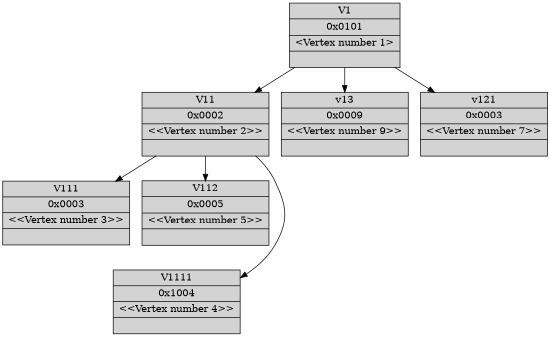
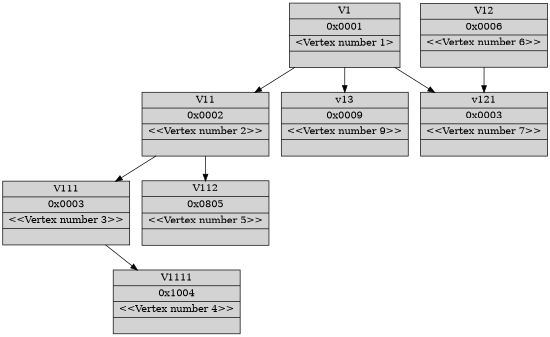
  digraph {
    node [fillcolor=lightgrey shape=record style=filled]
    edge [color=black constraint=true style=solid weight=100]
-   n1 [label="{ V1| 0x0101| &lt;Vertex&nbsp;number&nbsp;1&gt;| }"]
+   n1 [label="{ V1| 0x0001| &lt;Vertex&nbsp;number&nbsp;1&gt;| }"]
    n2 [label="{ V11| 0x0002| &lt;&lt;Vertex&nbsp;number&nbsp;2&gt;&gt;| }"]
    n3 [label="{ v13| 0x0009| &lt;&lt;Vertex&nbsp;number&nbsp;9&gt;&gt;| }"]
    n4 [label="{ v121| 0x0003| &lt;&lt;Vertex&nbsp;number&nbsp;7&gt;&gt;| }"]
    n5 [label="{ V111| 0x0003| &lt;&lt;Vertex&nbsp;number&nbsp;3&gt;&gt;| }"]
-   n6 [label="{ V112| 0x0005| &lt;&lt;Vertex&nbsp;number&nbsp;5&gt;&gt;| }"]
+   n6 [label="{ V112| 0x0805| &lt;&lt;Vertex&nbsp;number&nbsp;5&gt;&gt;| }"]
+   n7 [label="{ V12| 0x0006| &lt;&lt;Vertex&nbsp;number&nbsp;6&gt;&gt;| }"]
    n8 [label="{ V1111| 0x1004| &lt;&lt;Vertex&nbsp;number&nbsp;4&gt;&gt;| }"]
    n1 -> n2
    n1 -> n3
    n1 -> n4
    n2 -> n5
    n2 -> n6
-   n2 -> n8
+   n5 -> n8
+   n7 -> n4
  }
